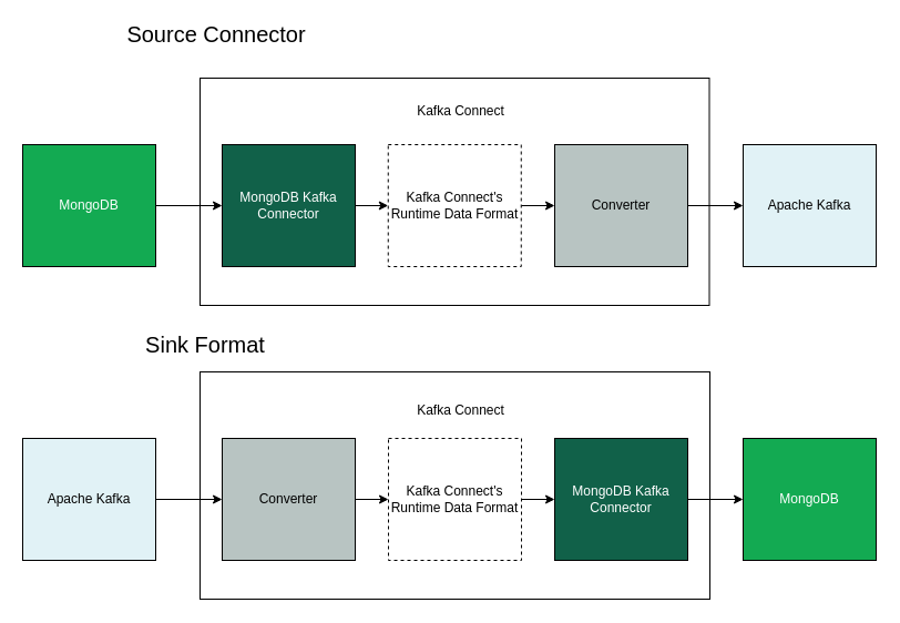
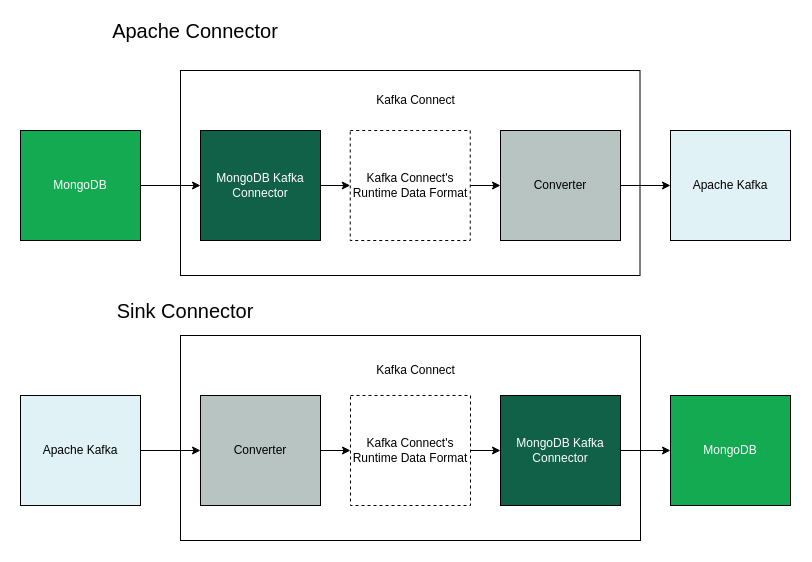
  <mxCell id="0" />
  <mxCell id="1" parent="0" />
  <mxCell id="2" value="" style="rounded=0;whiteSpace=wrap;html=1;" parent="1" vertex="1"><mxGeometry x="180" y="70" width="459.5" height="205" as="geometry" /></mxCell>
  <mxCell id="3" style="edgeStyle=orthogonalEdgeStyle;rounded=0;orthogonalLoop=1;jettySize=auto;html=1;exitX=1;exitY=0.5;exitDx=0;exitDy=0;entryX=0;entryY=0.5;entryDx=0;entryDy=0;" parent="1" source="4" target="6" edge="1"><mxGeometry relative="1" as="geometry" /></mxCell>
  <mxCell id="4" value="&lt;font color=&quot;#ffffff&quot;&gt;MongoDB&lt;/font&gt;" style="rounded=0;whiteSpace=wrap;html=1;fillColor=#13AA52;" parent="1" vertex="1"><mxGeometry x="20" y="130" width="120" height="110" as="geometry" /></mxCell>
  <mxCell id="5" style="edgeStyle=orthogonalEdgeStyle;rounded=0;orthogonalLoop=1;jettySize=auto;html=1;exitX=1;exitY=0.5;exitDx=0;exitDy=0;entryX=0;entryY=0.5;entryDx=0;entryDy=0;" edge="1" parent="1" source="6" target="23"><mxGeometry relative="1" as="geometry" /></mxCell>
  <mxCell id="6" value="&lt;font color=&quot;#ffffff&quot;&gt;MongoDB Kafka Connector&lt;/font&gt;" style="rounded=0;whiteSpace=wrap;html=1;fillColor=#116149;" parent="1" vertex="1"><mxGeometry x="200" y="130" width="120" height="110" as="geometry" /></mxCell>
  <mxCell id="7" style="edgeStyle=orthogonalEdgeStyle;rounded=0;orthogonalLoop=1;jettySize=auto;html=1;exitX=1;exitY=0.5;exitDx=0;exitDy=0;" parent="1" source="8" target="9" edge="1"><mxGeometry relative="1" as="geometry" /></mxCell>
  <mxCell id="8" value="Converter" style="rounded=0;whiteSpace=wrap;html=1;fillColor=#B8C4C2;" parent="1" vertex="1"><mxGeometry x="500" y="130" width="120" height="110" as="geometry" /></mxCell>
  <mxCell id="9" value="Apache Kafka" style="rounded=0;whiteSpace=wrap;html=1;fillColor=#E1F2F6;" parent="1" vertex="1"><mxGeometry x="670" y="130" width="120" height="110" as="geometry" /></mxCell>
  <mxCell id="10" value="Kafka Connect" style="text;html=1;strokeColor=none;fillColor=none;align=center;verticalAlign=middle;whiteSpace=wrap;rounded=0;" parent="1" vertex="1"><mxGeometry x="373" y="90" width="85" height="20" as="geometry" /></mxCell>
  <mxCell id="11" value="" style="rounded=0;whiteSpace=wrap;html=1;" parent="1" vertex="1"><mxGeometry x="180" y="335" width="460" height="205" as="geometry" /></mxCell>
  <mxCell id="12" style="edgeStyle=orthogonalEdgeStyle;rounded=0;orthogonalLoop=1;jettySize=auto;html=1;exitX=1;exitY=0.5;exitDx=0;exitDy=0;entryX=0;entryY=0.5;entryDx=0;entryDy=0;" parent="1" source="13" target="15" edge="1"><mxGeometry relative="1" as="geometry" /></mxCell>
  <mxCell id="13" value="Apache Kafka" style="rounded=0;whiteSpace=wrap;html=1;fillColor=#E1F2F6;" parent="1" vertex="1"><mxGeometry x="20" y="395" width="120" height="110" as="geometry" /></mxCell>
  <mxCell id="14" value="" style="edgeStyle=orthogonalEdgeStyle;rounded=0;orthogonalLoop=1;jettySize=auto;html=1;" edge="1" parent="1" source="15" target="25"><mxGeometry relative="1" as="geometry" /></mxCell>
  <mxCell id="15" value="Converter" style="rounded=0;whiteSpace=wrap;html=1;fillColor=#B8C4C2;" parent="1" vertex="1"><mxGeometry x="200" y="395" width="120" height="110" as="geometry" /></mxCell>
  <mxCell id="16" style="edgeStyle=orthogonalEdgeStyle;rounded=0;orthogonalLoop=1;jettySize=auto;html=1;exitX=1;exitY=0.5;exitDx=0;exitDy=0;" parent="1" source="17" target="18" edge="1"><mxGeometry relative="1" as="geometry" /></mxCell>
  <mxCell id="17" value="&lt;font color=&quot;#ffffff&quot;&gt;MongoDB Kafka Connector&lt;/font&gt;" style="rounded=0;whiteSpace=wrap;html=1;fillColor=#116149;" parent="1" vertex="1"><mxGeometry x="500" y="395" width="120" height="110" as="geometry" /></mxCell>
  <mxCell id="18" value="&lt;font color=&quot;#ffffff&quot;&gt;MongoDB&lt;/font&gt;" style="rounded=0;whiteSpace=wrap;html=1;fillColor=#13AA52;" parent="1" vertex="1"><mxGeometry x="670" y="395" width="120" height="110" as="geometry" /></mxCell>
  <mxCell id="19" value="Kafka Connect" style="text;html=1;strokeColor=none;fillColor=none;align=center;verticalAlign=middle;whiteSpace=wrap;rounded=0;" parent="1" vertex="1"><mxGeometry x="373" y="360" width="85" height="20" as="geometry" /></mxCell>
- <mxCell id="20" value="&lt;font style=&quot;font-size: 20px&quot;&gt;Sink Format&lt;/font&gt;" style="text;html=1;strokeColor=none;fillColor=none;align=center;verticalAlign=middle;whiteSpace=wrap;rounded=0;" parent="1" vertex="1"><mxGeometry x="100" y="300" width="170" height="20" as="geometry" /></mxCell>
- <mxCell id="21" value="&lt;font style=&quot;font-size: 20px&quot;&gt;Source Connector&lt;/font&gt;" style="text;html=1;strokeColor=none;fillColor=none;align=center;verticalAlign=middle;whiteSpace=wrap;rounded=0;" parent="1" vertex="1"><mxGeometry x="110" y="20" width="170" height="20" as="geometry" /></mxCell>
+ <mxCell id="20" value="&lt;font style=&quot;font-size: 20px&quot;&gt;Sink Connector&lt;/font&gt;" style="text;html=1;strokeColor=none;fillColor=none;align=center;verticalAlign=middle;whiteSpace=wrap;rounded=0;" parent="1" vertex="1"><mxGeometry x="100" y="300" width="170" height="20" as="geometry" /></mxCell>
+ <mxCell id="21" value="&lt;font style=&quot;font-size: 20px&quot;&gt;Apache Connector&lt;/font&gt;" style="text;html=1;strokeColor=none;fillColor=none;align=center;verticalAlign=middle;whiteSpace=wrap;rounded=0;" parent="1" vertex="1"><mxGeometry x="110" y="20" width="170" height="20" as="geometry" /></mxCell>
  <mxCell id="22" value="" style="edgeStyle=orthogonalEdgeStyle;rounded=0;orthogonalLoop=1;jettySize=auto;html=1;" edge="1" parent="1" source="23" target="8"><mxGeometry relative="1" as="geometry" /></mxCell>
  <mxCell id="23" value="Kafka Connect's Runtime Data Format" style="rounded=0;whiteSpace=wrap;html=1;fillColor=#FFFFFF;dashed=1;" vertex="1" parent="1"><mxGeometry x="349.75" y="130" width="120" height="110" as="geometry" /></mxCell>
  <mxCell id="24" value="" style="edgeStyle=orthogonalEdgeStyle;rounded=0;orthogonalLoop=1;jettySize=auto;html=1;" edge="1" parent="1" source="25" target="17"><mxGeometry relative="1" as="geometry" /></mxCell>
  <mxCell id="25" value="Kafka Connect's Runtime Data Format" style="rounded=0;whiteSpace=wrap;html=1;fillColor=#FFFFFF;dashed=1;" vertex="1" parent="1"><mxGeometry x="350" y="395" width="120" height="110" as="geometry" /></mxCell>
